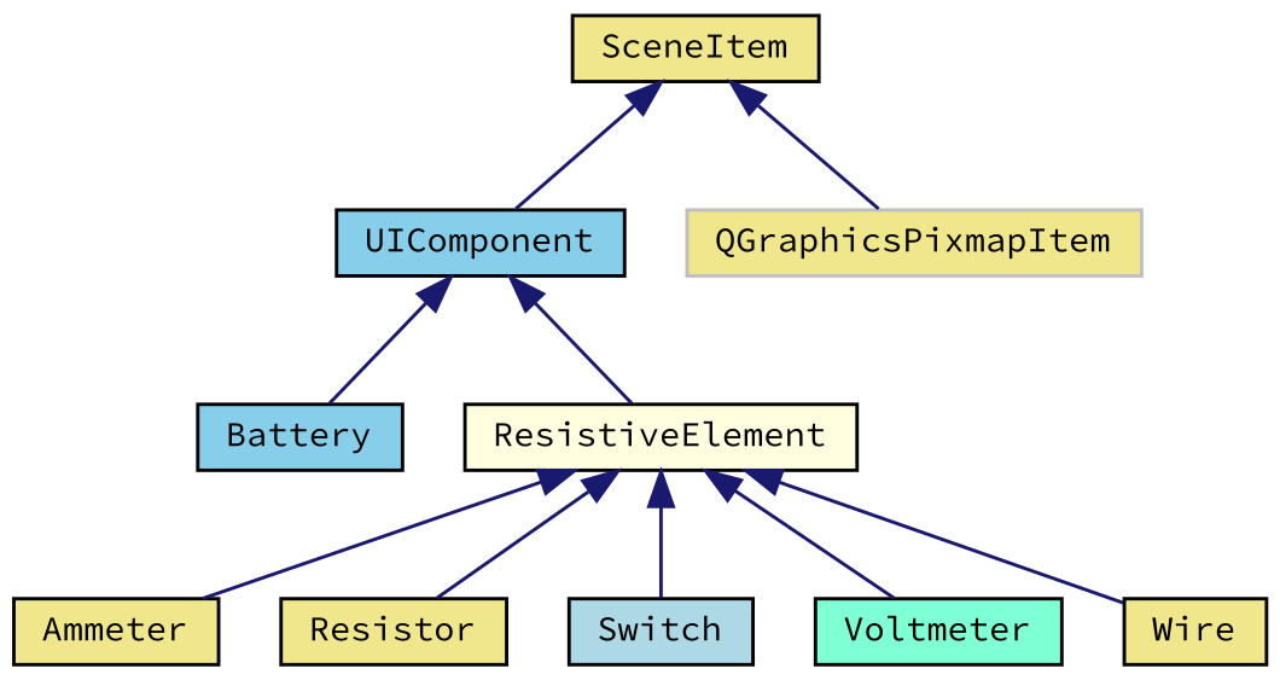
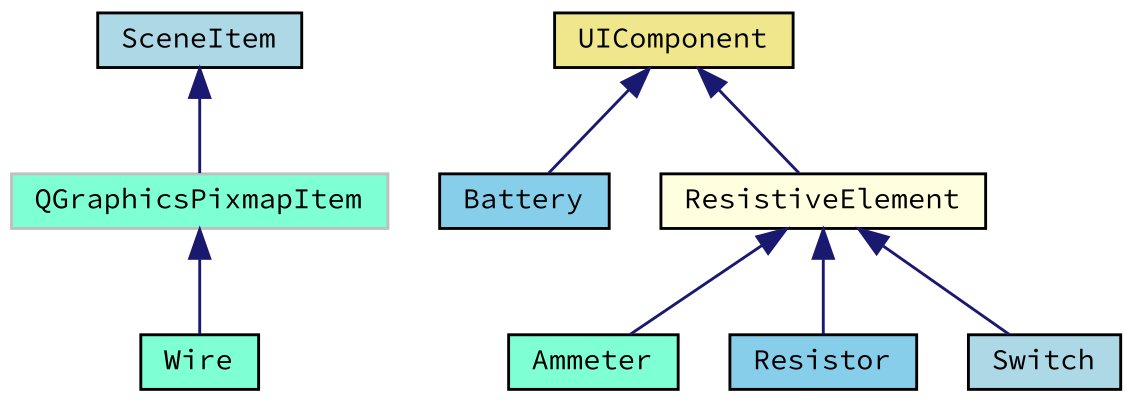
  digraph {
    fontname="Source Code Pro"
    node [color=black fillcolor=skyblue fontname="Source Code Pro" fontsize=10 shape=record style=filled]
    edge [color=midnightblue dir=back fontname="Source Code Pro" fontsize=10 labelfontname=Helvetica labelfontsize=10 style=solid]
-   n1 [fillcolor=khaki fontcolor=black height=0.2 label=SceneItem width=0.4]
-   n2 [height=0.2 label=UIComponent width=0.4]
-   n3 [color=grey75 fillcolor=khaki height=0.2 label=QGraphicsPixmapItem width=0.4]
+   n1 [fillcolor=lightblue fontcolor=black height=0.2 label=SceneItem width=0.4]
+   n2 [fillcolor=khaki height=0.2 label=UIComponent width=0.4]
+   n3 [color=grey75 fillcolor=aquamarine height=0.2 label=QGraphicsPixmapItem width=0.4]
    n4 [height=0.2 label=Battery width=0.4]
    n5 [fillcolor=lightyellow height=0.2 label=ResistiveElement width=0.4]
-   n6 [fillcolor=khaki height=0.2 label=Ammeter width=0.4]
-   n7 [fillcolor=khaki height=0.2 label=Resistor width=0.4]
+   n6 [fillcolor=aquamarine height=0.2 label=Ammeter width=0.4]
+   n7 [height=0.2 label=Resistor width=0.4]
    n8 [fillcolor=lightblue height=0.2 label=Switch width=0.4]
-   n9 [fillcolor=aquamarine height=0.2 label=Voltmeter width=0.4]
-   n10 [fillcolor=khaki height=0.2 label=Wire width=0.4]
-   n1 -> n2
+   n10 [fillcolor=aquamarine height=0.2 label=Wire width=0.4]
    n1 -> n3
    n2 -> n4
    n2 -> n5
    n5 -> n6
    n5 -> n7
    n5 -> n8
-   n5 -> n9
-   n5 -> n10
+   n3 -> n10
  }
